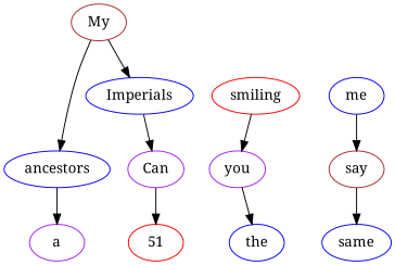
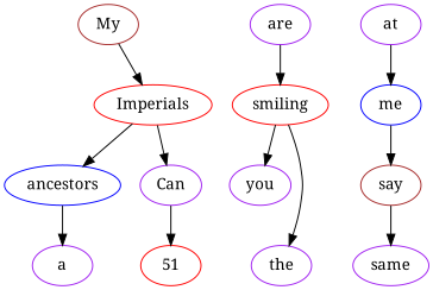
  digraph {
    fontname="Noto Serif"
    node [color=purple fontname="Noto Serif"]
    edge [fontname="Noto Serif"]
    My [color=brown]
-   Imperials [color=blue]
+   Imperials [color=red]
    ancestors [color=blue]
    Can
    a
    n6 [color=red label=51]
    smiling [color=red]
+   are
    you
    me [color=blue]
-   the [color=blue]
+   at
+   the
    say [color=brown]
-   same [color=blue]
+   same
    My -> Imperials
-   My -> ancestors
+   Imperials -> ancestors
    Imperials -> Can
    ancestors -> a
    Can -> n6
    smiling -> you
-   you -> the
+   are -> smiling
+   smiling -> the
    me -> say
+   at -> me
    say -> same
  }
